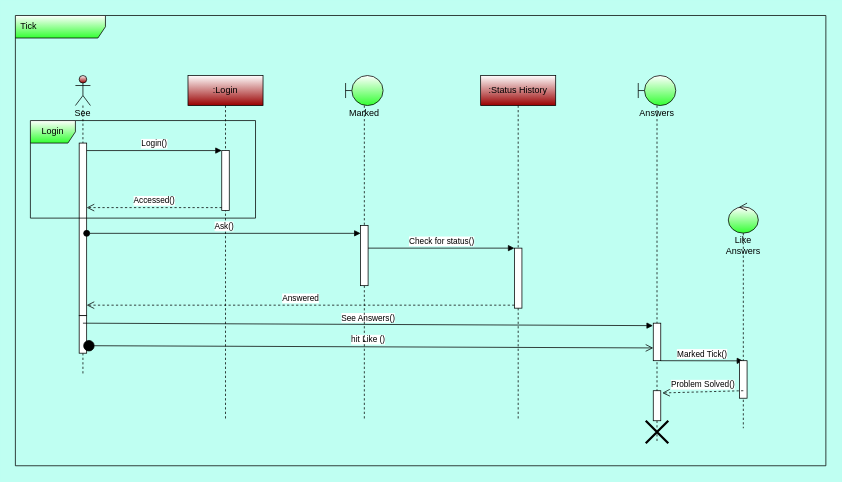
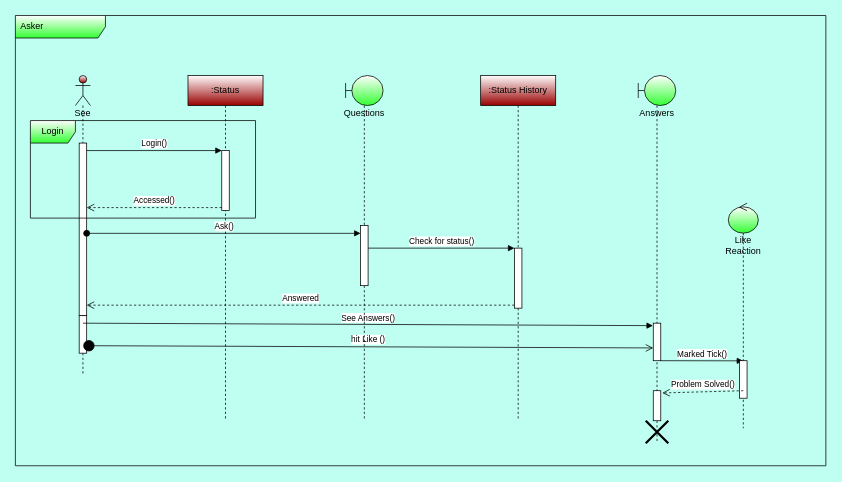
  <mxCell id="0" />
  <mxCell id="1" parent="0" />
- <mxCell id="2" value="Tick" style="shape=umlFrame;whiteSpace=wrap;html=1;width=120;height=30;boundedLbl=1;verticalAlign=middle;align=left;spacingLeft=5;gradientColor=#33FF33;" vertex="1" parent="1"><mxGeometry x="20" y="20" width="1080" height="600" as="geometry" /></mxCell>
+ <mxCell id="2" value="Asker" style="shape=umlFrame;whiteSpace=wrap;html=1;width=120;height=30;boundedLbl=1;verticalAlign=middle;align=left;spacingLeft=5;gradientColor=#33FF33;" vertex="1" parent="1"><mxGeometry x="20" y="20" width="1080" height="600" as="geometry" /></mxCell>
  <mxCell id="3" value="See" style="shape=umlLifeline;participant=umlActor;perimeter=lifelinePerimeter;whiteSpace=wrap;html=1;container=1;collapsible=0;recursiveResize=0;verticalAlign=top;spacingTop=36;outlineConnect=0;gradientColor=#990000;" vertex="1" parent="1"><mxGeometry x="100" y="100" width="20" height="400" as="geometry" /></mxCell>
  <mxCell id="4" value="" style="html=1;points=[];perimeter=orthogonalPerimeter;" vertex="1" parent="3"><mxGeometry x="5" y="90" width="10" height="230" as="geometry" /></mxCell>
  <mxCell id="5" value="" style="html=1;points=[];perimeter=orthogonalPerimeter;" vertex="1" parent="3"><mxGeometry x="5" y="320" width="10" height="50" as="geometry" /></mxCell>
  <mxCell id="6" value="See Answers()" style="html=1;verticalAlign=bottom;endArrow=block;entryX=-0.041;entryY=0.066;entryDx=0;entryDy=0;entryPerimeter=0;" edge="1" parent="3" target="15"><mxGeometry width="80" relative="1" as="geometry"><mxPoint x="10" y="330" as="sourcePoint" /><mxPoint x="90" y="330" as="targetPoint" /></mxGeometry></mxCell>
  <mxCell id="7" value="hit Like ()" style="html=1;verticalAlign=bottom;startArrow=circle;startFill=1;endArrow=open;startSize=6;endSize=8;entryX=0;entryY=0.66;entryDx=0;entryDy=0;entryPerimeter=0;" edge="1" parent="3" target="15"><mxGeometry width="80" relative="1" as="geometry"><mxPoint x="10" y="360" as="sourcePoint" /><mxPoint x="730" y="363" as="targetPoint" /></mxGeometry></mxCell>
- <mxCell id="8" value=":Login" style="shape=umlLifeline;perimeter=lifelinePerimeter;whiteSpace=wrap;html=1;container=1;collapsible=0;recursiveResize=0;outlineConnect=0;gradientColor=#990000;" vertex="1" parent="1"><mxGeometry x="250" y="100" width="100" height="460" as="geometry" /></mxCell>
+ <mxCell id="8" value=":Status" style="shape=umlLifeline;perimeter=lifelinePerimeter;whiteSpace=wrap;html=1;container=1;collapsible=0;recursiveResize=0;outlineConnect=0;gradientColor=#990000;" vertex="1" parent="1"><mxGeometry x="250" y="100" width="100" height="460" as="geometry" /></mxCell>
  <mxCell id="9" value="" style="html=1;points=[];perimeter=orthogonalPerimeter;" vertex="1" parent="8"><mxGeometry x="45" y="100" width="10" height="80" as="geometry" /></mxCell>
  <mxCell id="10" value=":Status History" style="shape=umlLifeline;perimeter=lifelinePerimeter;whiteSpace=wrap;html=1;container=1;collapsible=0;recursiveResize=0;outlineConnect=0;gradientColor=#990000;" vertex="1" parent="1"><mxGeometry x="640" y="100" width="100" height="460" as="geometry" /></mxCell>
  <mxCell id="11" value="" style="html=1;points=[];perimeter=orthogonalPerimeter;" vertex="1" parent="10"><mxGeometry x="45" y="230" width="10" height="80" as="geometry" /></mxCell>
- <mxCell id="12" value="Marked" style="shape=umlLifeline;participant=umlBoundary;perimeter=lifelinePerimeter;whiteSpace=wrap;html=1;container=1;collapsible=0;recursiveResize=0;verticalAlign=top;spacingTop=36;outlineConnect=0;gradientColor=#33FF33;" vertex="1" parent="1"><mxGeometry x="460" y="100" width="50" height="460" as="geometry" /></mxCell>
+ <mxCell id="12" value="Questions" style="shape=umlLifeline;participant=umlBoundary;perimeter=lifelinePerimeter;whiteSpace=wrap;html=1;container=1;collapsible=0;recursiveResize=0;verticalAlign=top;spacingTop=36;outlineConnect=0;gradientColor=#33FF33;" vertex="1" parent="1"><mxGeometry x="460" y="100" width="50" height="460" as="geometry" /></mxCell>
  <mxCell id="13" value="" style="html=1;points=[];perimeter=orthogonalPerimeter;" vertex="1" parent="12"><mxGeometry x="20" y="200" width="10" height="80" as="geometry" /></mxCell>
  <mxCell id="14" value="Answers" style="shape=umlLifeline;participant=umlBoundary;perimeter=lifelinePerimeter;whiteSpace=wrap;html=1;container=1;collapsible=0;recursiveResize=0;verticalAlign=top;spacingTop=36;outlineConnect=0;gradientColor=#33FF33;" vertex="1" parent="1"><mxGeometry x="850" y="100" width="50" height="490" as="geometry" /></mxCell>
  <mxCell id="15" value="" style="html=1;points=[];perimeter=orthogonalPerimeter;" vertex="1" parent="14"><mxGeometry x="20" y="330" width="10" height="50" as="geometry" /></mxCell>
  <mxCell id="16" value="" style="html=1;points=[];perimeter=orthogonalPerimeter;" vertex="1" parent="14"><mxGeometry x="20" y="420" width="10" height="40" as="geometry" /></mxCell>
  <mxCell id="17" value="" style="shape=umlDestroy;whiteSpace=wrap;html=1;strokeWidth=3;" vertex="1" parent="14"><mxGeometry x="10" y="460" width="30" height="30" as="geometry" /></mxCell>
  <mxCell id="18" value="Marked Tick()" style="html=1;verticalAlign=bottom;endArrow=block;entryX=0.898;entryY=0.767;entryDx=0;entryDy=0;entryPerimeter=0;" edge="1" parent="14" target="2"><mxGeometry width="80" relative="1" as="geometry"><mxPoint x="30" y="380" as="sourcePoint" /><mxPoint x="110" y="380" as="targetPoint" /></mxGeometry></mxCell>
  <mxCell id="19" value="Login()" style="html=1;verticalAlign=bottom;endArrow=block;entryX=0;entryY=0;" edge="1" target="9" parent="1"><mxGeometry relative="1" as="geometry"><mxPoint x="115" y="200" as="sourcePoint" /></mxGeometry></mxCell>
  <mxCell id="20" value="Accessed()" style="html=1;verticalAlign=bottom;endArrow=open;dashed=1;endSize=8;exitX=0;exitY=0.95;" edge="1" source="9" parent="1" target="4"><mxGeometry relative="1" as="geometry"><mxPoint x="225" y="276" as="targetPoint" /></mxGeometry></mxCell>
  <mxCell id="21" value="Ask()" style="html=1;verticalAlign=bottom;startArrow=oval;endArrow=block;startSize=8;exitX=1;exitY=0.523;exitDx=0;exitDy=0;exitPerimeter=0;" edge="1" target="13" parent="1" source="4"><mxGeometry relative="1" as="geometry"><mxPoint x="420" y="300" as="sourcePoint" /></mxGeometry></mxCell>
  <mxCell id="22" value="Check for status()" style="html=1;verticalAlign=bottom;endArrow=block;entryX=0;entryY=0;" edge="1" target="11" parent="1" source="13"><mxGeometry relative="1" as="geometry"><mxPoint x="615" y="330" as="sourcePoint" /></mxGeometry></mxCell>
  <mxCell id="23" value="Answered" style="html=1;verticalAlign=bottom;endArrow=open;dashed=1;endSize=8;exitX=0;exitY=0.95;" edge="1" source="11" parent="1" target="4"><mxGeometry relative="1" as="geometry"><mxPoint x="615" y="406" as="targetPoint" /></mxGeometry></mxCell>
  <mxCell id="24" value="Login" style="shape=umlFrame;whiteSpace=wrap;html=1;gradientColor=#33FF33;" vertex="1" parent="1"><mxGeometry x="40" y="160" width="300" height="130" as="geometry" /></mxCell>
- <mxCell id="25" value="Like Answers" style="shape=umlLifeline;participant=umlControl;perimeter=lifelinePerimeter;whiteSpace=wrap;html=1;container=1;collapsible=0;recursiveResize=0;verticalAlign=top;spacingTop=36;outlineConnect=0;gradientColor=#33FF33;" vertex="1" parent="1"><mxGeometry x="970" y="270" width="40" height="300" as="geometry" /></mxCell>
+ <mxCell id="25" value="Like Reaction" style="shape=umlLifeline;participant=umlControl;perimeter=lifelinePerimeter;whiteSpace=wrap;html=1;container=1;collapsible=0;recursiveResize=0;verticalAlign=top;spacingTop=36;outlineConnect=0;gradientColor=#33FF33;" vertex="1" parent="1"><mxGeometry x="970" y="270" width="40" height="300" as="geometry" /></mxCell>
  <mxCell id="26" value="" style="html=1;points=[];perimeter=orthogonalPerimeter;" vertex="1" parent="25"><mxGeometry x="15" y="210" width="10" height="50" as="geometry" /></mxCell>
  <mxCell id="27" value="Problem Solved()" style="html=1;verticalAlign=bottom;endArrow=open;dashed=1;endSize=8;entryX=1.2;entryY=0.075;entryDx=0;entryDy=0;entryPerimeter=0;exitX=0.5;exitY=0.8;exitDx=0;exitDy=0;exitPerimeter=0;" edge="1" parent="1" source="26" target="16"><mxGeometry relative="1" as="geometry"><mxPoint x="980" y="500" as="sourcePoint" /><mxPoint x="900" y="490" as="targetPoint" /></mxGeometry></mxCell>
